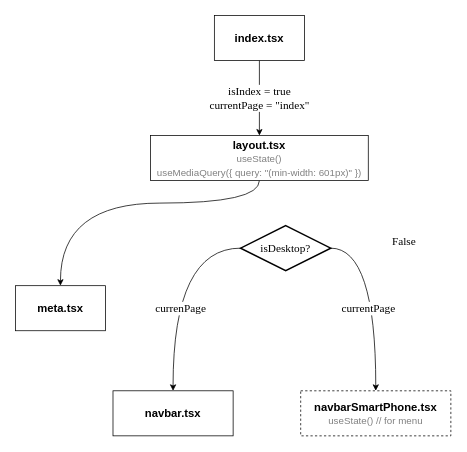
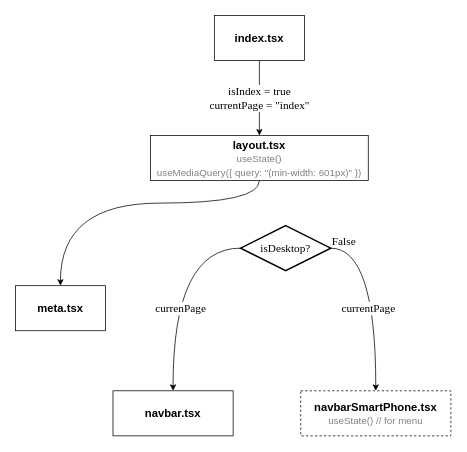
  <mxCell id="0" />
  <mxCell id="1" parent="0" />
  <mxCell id="2" value="isIndex = true&lt;br&gt;currentPage = &quot;index&quot;" style="edgeStyle=orthogonalEdgeStyle;rounded=0;orthogonalLoop=1;jettySize=auto;html=1;entryX=0.5;entryY=0;entryDx=0;entryDy=0;fontSize=15;align=center;fontFamily=Lucida Console;" edge="1" parent="1" source="3" target="5"><mxGeometry relative="1" as="geometry"><mxPoint as="offset" /></mxGeometry></mxCell>
  <mxCell id="3" value="index.tsx" style="rounded=0;whiteSpace=wrap;html=1;fontSize=15;fontStyle=1" vertex="1" parent="1"><mxGeometry x="285" y="20" width="120" height="60" as="geometry" /></mxCell>
  <mxCell id="4" style="edgeStyle=orthogonalEdgeStyle;rounded=0;orthogonalLoop=1;jettySize=auto;html=1;fontFamily=Lucida Console;fontSize=15;align=left;curved=1;exitX=0.5;exitY=1;exitDx=0;exitDy=0;" edge="1" parent="1" source="5" target="6"><mxGeometry relative="1" as="geometry"><Array as="points"><mxPoint x="345" y="270" /><mxPoint x="80" y="270" /></Array></mxGeometry></mxCell>
  <mxCell id="5" value="layout.tsx&lt;br&gt;&lt;span style=&quot;font-weight: normal ; font-size: 13px&quot;&gt;&lt;font color=&quot;#808080&quot;&gt;useState()&lt;br&gt;useMediaQuery({ query: &quot;(min-width: 601px)&quot; })&lt;/font&gt;&lt;/span&gt;" style="rounded=0;whiteSpace=wrap;html=1;fontSize=15;fontStyle=1" vertex="1" parent="1"><mxGeometry x="200" y="180" width="290" height="60" as="geometry" /></mxCell>
  <mxCell id="6" value="meta.tsx" style="rounded=0;whiteSpace=wrap;html=1;fontSize=15;fontStyle=1" vertex="1" parent="1"><mxGeometry x="20" y="380" width="120" height="60" as="geometry" /></mxCell>
  <mxCell id="7" value="navbar.tsx&lt;span style=&quot;font-weight: normal ; font-size: 13px&quot;&gt;&lt;font color=&quot;#808080&quot;&gt;&lt;br&gt;&lt;/font&gt;&lt;/span&gt;" style="rounded=0;whiteSpace=wrap;html=1;fontSize=15;fontStyle=1" vertex="1" parent="1"><mxGeometry x="150" y="520" width="160" height="60" as="geometry" /></mxCell>
  <mxCell id="8" value="navbarSmartPhone.tsx&lt;br&gt;&lt;span style=&quot;font-weight: normal ; font-size: 13px&quot;&gt;&lt;font color=&quot;#808080&quot;&gt;useState() // for menu&lt;br&gt;&lt;/font&gt;&lt;/span&gt;" style="rounded=0;whiteSpace=wrap;html=1;fontSize=15;fontStyle=1;dashed=1;" vertex="1" parent="1"><mxGeometry x="400" y="520" width="200" height="60" as="geometry" /></mxCell>
  <mxCell id="9" value="currenPage" style="edgeStyle=orthogonalEdgeStyle;curved=1;rounded=0;orthogonalLoop=1;jettySize=auto;html=1;fontFamily=Lucida Console;fontSize=15;align=center;exitX=0;exitY=0.5;exitDx=0;exitDy=0;exitPerimeter=0;" edge="1" parent="1" source="11" target="7"><mxGeometry x="0.214" y="10" relative="1" as="geometry"><mxPoint as="offset" /></mxGeometry></mxCell>
  <mxCell id="10" value="currentPage" style="edgeStyle=orthogonalEdgeStyle;curved=1;rounded=0;orthogonalLoop=1;jettySize=auto;html=1;entryX=0.5;entryY=0;entryDx=0;entryDy=0;fontFamily=Lucida Console;fontSize=15;align=center;exitX=1;exitY=0.5;exitDx=0;exitDy=0;exitPerimeter=0;" edge="1" parent="1" source="11" target="8"><mxGeometry x="0.12" y="-10" relative="1" as="geometry"><mxPoint as="offset" /></mxGeometry></mxCell>
  <mxCell id="11" value="isDesktop?" style="strokeWidth=2;html=1;shape=mxgraph.flowchart.decision;whiteSpace=wrap;fontFamily=Lucida Console;fontSize=15;" vertex="1" parent="1"><mxGeometry x="320" y="300" width="120" height="60" as="geometry" /></mxCell>
- <mxCell id="12" value="False" style="text;html=1;strokeColor=none;fillColor=none;align=left;verticalAlign=middle;whiteSpace=wrap;rounded=0;fontFamily=Lucida Console;fontSize=15;" vertex="1" parent="1"><mxGeometry x="520" y="310" width="40" height="20" as="geometry" /></mxCell>
+ <mxCell id="12" value="False" style="text;html=1;strokeColor=none;fillColor=none;align=left;verticalAlign=middle;whiteSpace=wrap;rounded=0;fontFamily=Lucida Console;fontSize=15;" vertex="1" parent="1"><mxGeometry x="440" y="310" width="40" height="20" as="geometry" /></mxCell>
